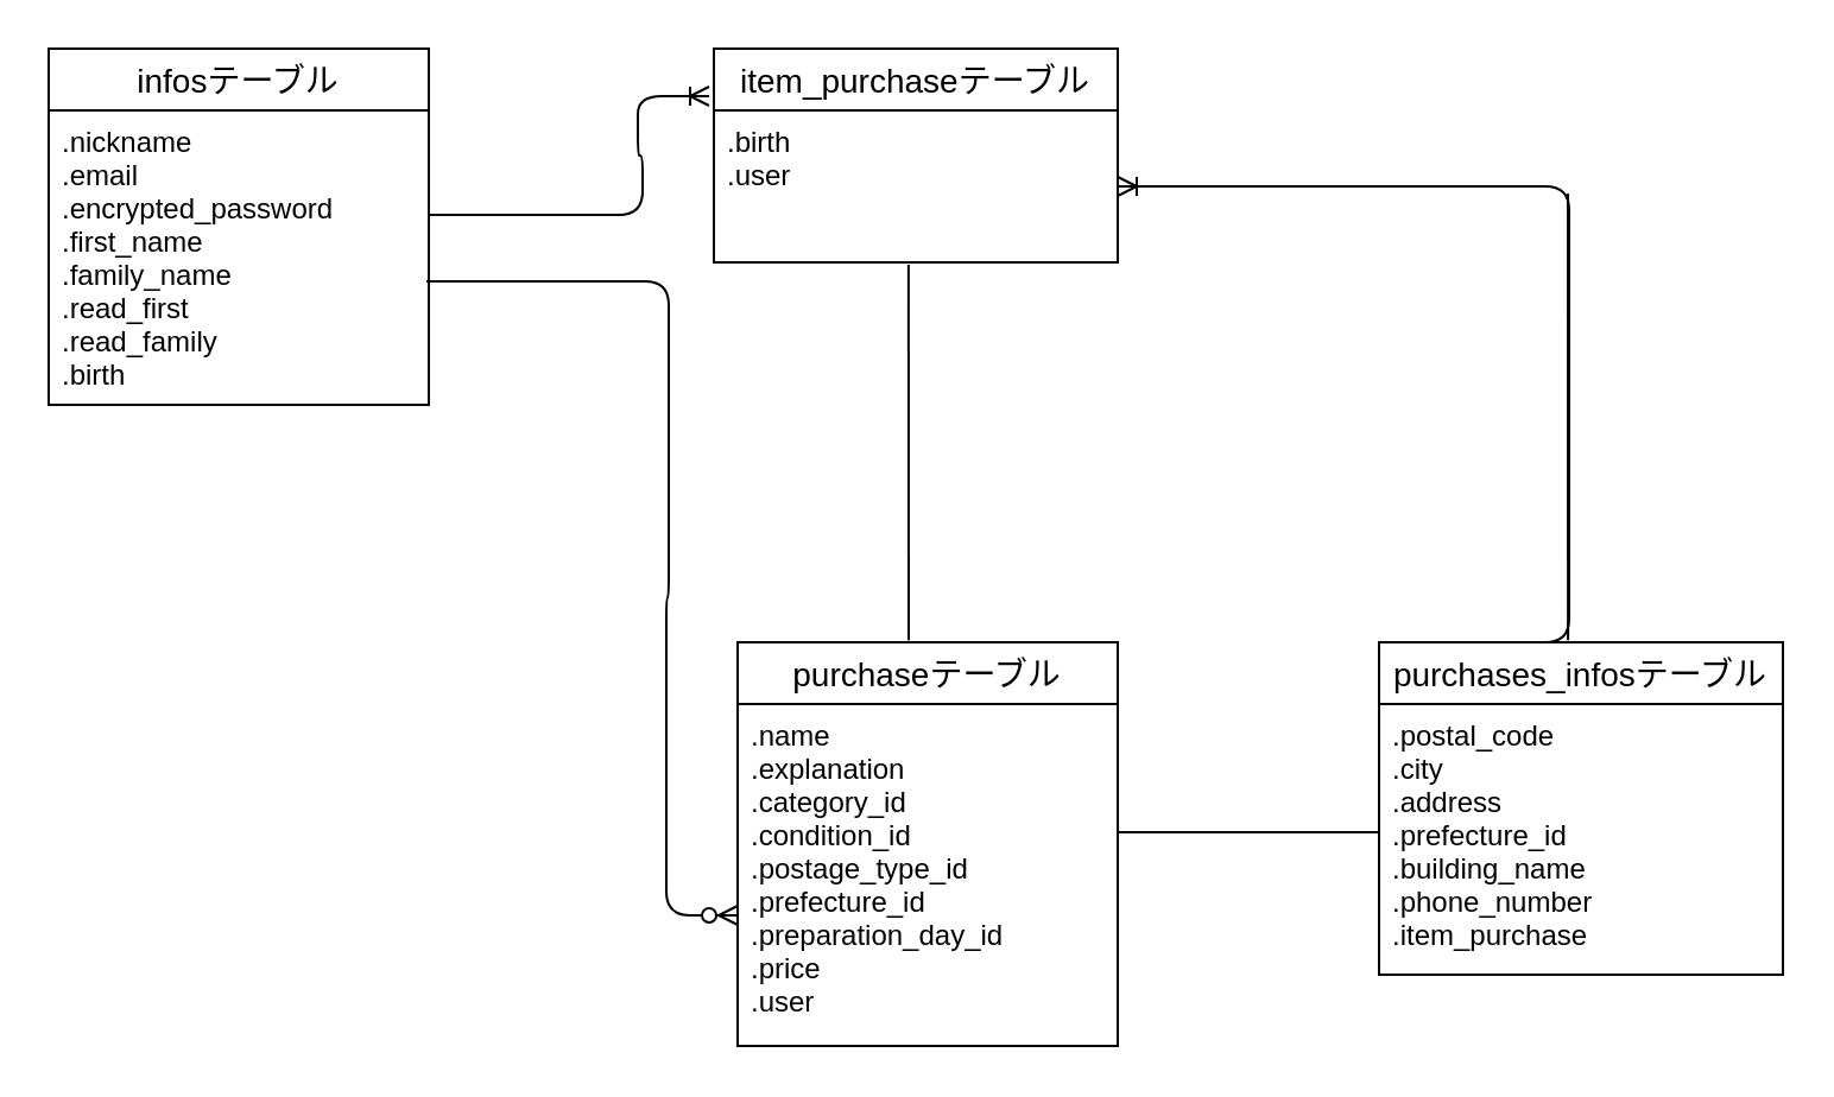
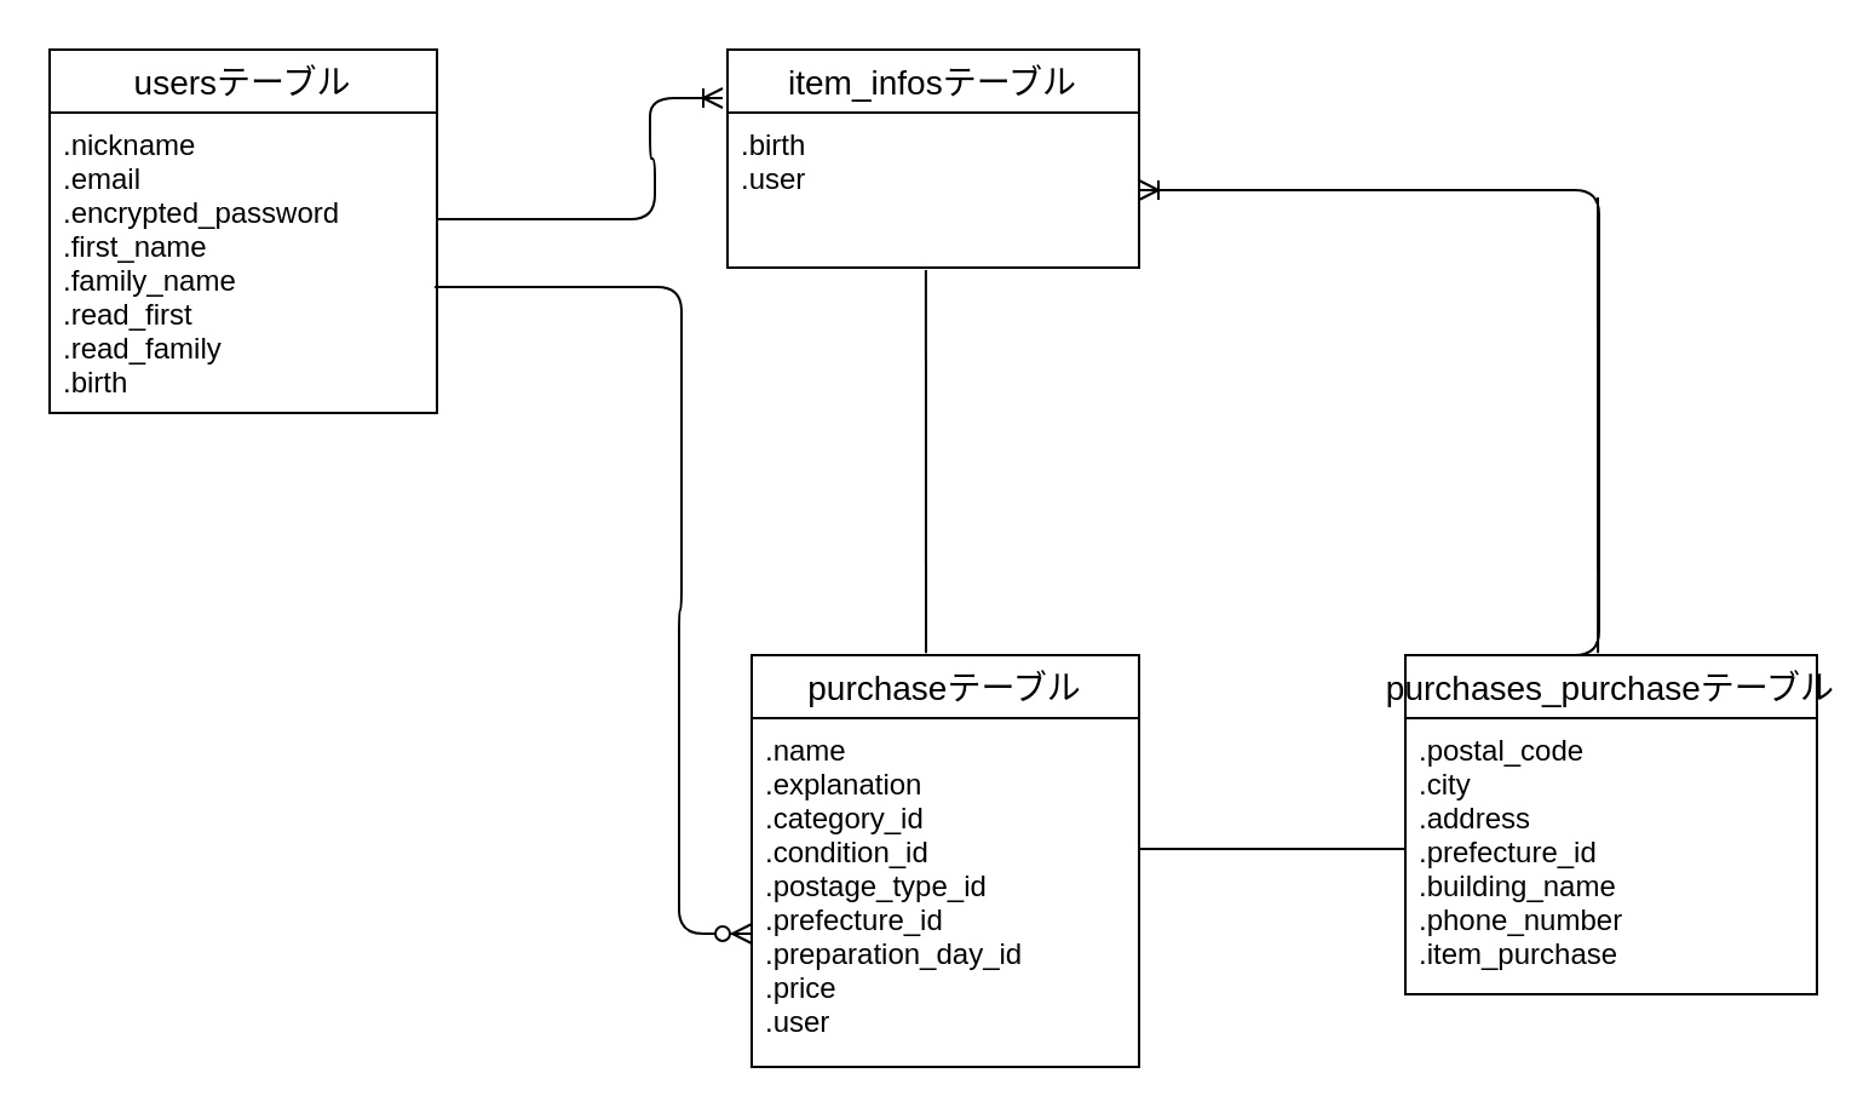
  <mxCell id="0" />
  <mxCell id="1" parent="0" />
- <mxCell id="2" value="infosテーブル" style="swimlane;fontStyle=0;childLayout=stackLayout;horizontal=1;startSize=26;horizontalStack=0;resizeParent=1;resizeParentMax=0;resizeLast=0;collapsible=1;marginBottom=0;align=center;fontSize=14;" parent="1" vertex="1"><mxGeometry x="20" y="20" width="160" height="150" as="geometry" /></mxCell>
+ <mxCell id="2" value="usersテーブル" style="swimlane;fontStyle=0;childLayout=stackLayout;horizontal=1;startSize=26;horizontalStack=0;resizeParent=1;resizeParentMax=0;resizeLast=0;collapsible=1;marginBottom=0;align=center;fontSize=14;" parent="1" vertex="1"><mxGeometry x="20" y="20" width="160" height="150" as="geometry" /></mxCell>
  <mxCell id="3" value=".nickname&#10;.email&#10;.encrypted_password&#10;.first_name&#10;.family_name&#10;.read_first&#10;.read_family&#10;.birth" style="text;strokeColor=none;fillColor=none;spacingLeft=4;spacingRight=4;overflow=hidden;rotatable=0;points=[[0,0.5],[1,0.5]];portConstraint=eastwest;fontSize=12;" parent="2" vertex="1"><mxGeometry y="26" width="160" height="124" as="geometry" /></mxCell>
- <mxCell id="4" value="item_purchaseテーブル" style="swimlane;fontStyle=0;childLayout=stackLayout;horizontal=1;startSize=26;horizontalStack=0;resizeParent=1;resizeParentMax=0;resizeLast=0;collapsible=1;marginBottom=0;align=center;fontSize=14;" parent="1" vertex="1"><mxGeometry x="300" y="20" width="170" height="90" as="geometry" /></mxCell>
+ <mxCell id="4" value="item_infosテーブル" style="swimlane;fontStyle=0;childLayout=stackLayout;horizontal=1;startSize=26;horizontalStack=0;resizeParent=1;resizeParentMax=0;resizeLast=0;collapsible=1;marginBottom=0;align=center;fontSize=14;" parent="1" vertex="1"><mxGeometry x="300" y="20" width="170" height="90" as="geometry" /></mxCell>
  <mxCell id="5" value=".birth&#10;.user&#10;" style="text;strokeColor=none;fillColor=none;spacingLeft=4;spacingRight=4;overflow=hidden;rotatable=0;points=[[0,0.5],[1,0.5]];portConstraint=eastwest;fontSize=12;" parent="4" vertex="1"><mxGeometry y="26" width="170" height="64" as="geometry" /></mxCell>
  <mxCell id="6" value="purchaseテーブル" style="swimlane;fontStyle=0;childLayout=stackLayout;horizontal=1;startSize=26;horizontalStack=0;resizeParent=1;resizeParentMax=0;resizeLast=0;collapsible=1;marginBottom=0;align=center;fontSize=14;" parent="1" vertex="1"><mxGeometry x="310" y="270" width="160" height="170" as="geometry" /></mxCell>
  <mxCell id="7" value=".name&#10;.explanation&#10;.category_id&#10;.condition_id&#10;.postage_type_id&#10;.prefecture_id&#10;.preparation_day_id&#10;.price&#10;.user" style="text;strokeColor=none;fillColor=none;spacingLeft=4;spacingRight=4;overflow=hidden;rotatable=0;points=[[0,0.5],[1,0.5]];portConstraint=eastwest;fontSize=12;" parent="6" vertex="1"><mxGeometry y="26" width="160" height="144" as="geometry" /></mxCell>
- <mxCell id="8" value="purchases_infosテーブル" style="swimlane;fontStyle=0;childLayout=stackLayout;horizontal=1;startSize=26;horizontalStack=0;resizeParent=1;resizeParentMax=0;resizeLast=0;collapsible=1;marginBottom=0;align=center;fontSize=14;" parent="1" vertex="1"><mxGeometry x="580" y="270" width="170" height="140" as="geometry" /></mxCell>
+ <mxCell id="8" value="purchases_purchaseテーブル" style="swimlane;fontStyle=0;childLayout=stackLayout;horizontal=1;startSize=26;horizontalStack=0;resizeParent=1;resizeParentMax=0;resizeLast=0;collapsible=1;marginBottom=0;align=center;fontSize=14;" parent="1" vertex="1"><mxGeometry x="580" y="270" width="170" height="140" as="geometry" /></mxCell>
  <mxCell id="9" value=".postal_code&#10;.city&#10;.address&#10;.prefecture_id&#10;.building_name&#10;.phone_number&#10;.item_purchase&#10;" style="text;strokeColor=none;fillColor=none;spacingLeft=4;spacingRight=4;overflow=hidden;rotatable=0;points=[[0,0.5],[1,0.5]];portConstraint=eastwest;fontSize=12;" parent="8" vertex="1"><mxGeometry y="26" width="170" height="114" as="geometry" /></mxCell>
  <mxCell id="10" value="" style="edgeStyle=entityRelationEdgeStyle;fontSize=12;html=1;endArrow=ERoneToMany;" parent="1" edge="1"><mxGeometry width="100" height="100" relative="1" as="geometry"><mxPoint x="240" y="90" as="sourcePoint" /><mxPoint x="298" y="40" as="targetPoint" /></mxGeometry></mxCell>
  <mxCell id="11" value="" style="endArrow=none;html=1;rounded=0;exitX=0.45;exitY=0.006;exitDx=0;exitDy=0;exitPerimeter=0;entryX=0.482;entryY=1.047;entryDx=0;entryDy=0;entryPerimeter=0;" parent="1" edge="1"><mxGeometry relative="1" as="geometry"><mxPoint x="382" y="269.08" as="sourcePoint" /><mxPoint x="381.94" y="111.008" as="targetPoint" /></mxGeometry></mxCell>
  <mxCell id="12" value="" style="endArrow=none;html=1;rounded=0;exitX=0.45;exitY=0.006;exitDx=0;exitDy=0;exitPerimeter=0;" parent="1" edge="1"><mxGeometry relative="1" as="geometry"><mxPoint x="659.56" y="269.07" as="sourcePoint" /><mxPoint x="659.5" y="81" as="targetPoint" /></mxGeometry></mxCell>
  <mxCell id="13" value="" style="edgeStyle=entityRelationEdgeStyle;fontSize=12;html=1;endArrow=ERzeroToMany;endFill=1;" parent="1" edge="1"><mxGeometry width="100" height="100" relative="1" as="geometry"><mxPoint x="251" y="118" as="sourcePoint" /><mxPoint x="310" y="385" as="targetPoint" /></mxGeometry></mxCell>
  <mxCell id="14" value="" style="endArrow=none;html=1;rounded=0;" parent="1" edge="1"><mxGeometry relative="1" as="geometry"><mxPoint x="179" y="118" as="sourcePoint" /><mxPoint x="269" y="118" as="targetPoint" /><Array as="points"><mxPoint x="219" y="118" /><mxPoint x="259" y="118" /></Array></mxGeometry></mxCell>
  <mxCell id="15" value="" style="endArrow=none;html=1;rounded=0;" parent="1" edge="1"><mxGeometry relative="1" as="geometry"><mxPoint x="180" y="90" as="sourcePoint" /><mxPoint x="260" y="90" as="targetPoint" /></mxGeometry></mxCell>
  <mxCell id="16" value="" style="edgeStyle=entityRelationEdgeStyle;fontSize=12;html=1;endArrow=ERoneToMany;" parent="1" target="5" edge="1"><mxGeometry width="100" height="100" relative="1" as="geometry"><mxPoint x="630" y="270" as="sourcePoint" /><mxPoint x="560" y="70" as="targetPoint" /></mxGeometry></mxCell>
  <mxCell id="17" value="" style="endArrow=none;html=1;rounded=0;" parent="1" edge="1"><mxGeometry relative="1" as="geometry"><mxPoint x="470" y="350" as="sourcePoint" /><mxPoint x="580" y="350" as="targetPoint" /></mxGeometry></mxCell>
  <mxCell id="18" value="" style="resizable=0;html=1;align=right;verticalAlign=bottom;" parent="17" connectable="0" vertex="1"><mxGeometry x="1" relative="1" as="geometry" /></mxCell>
